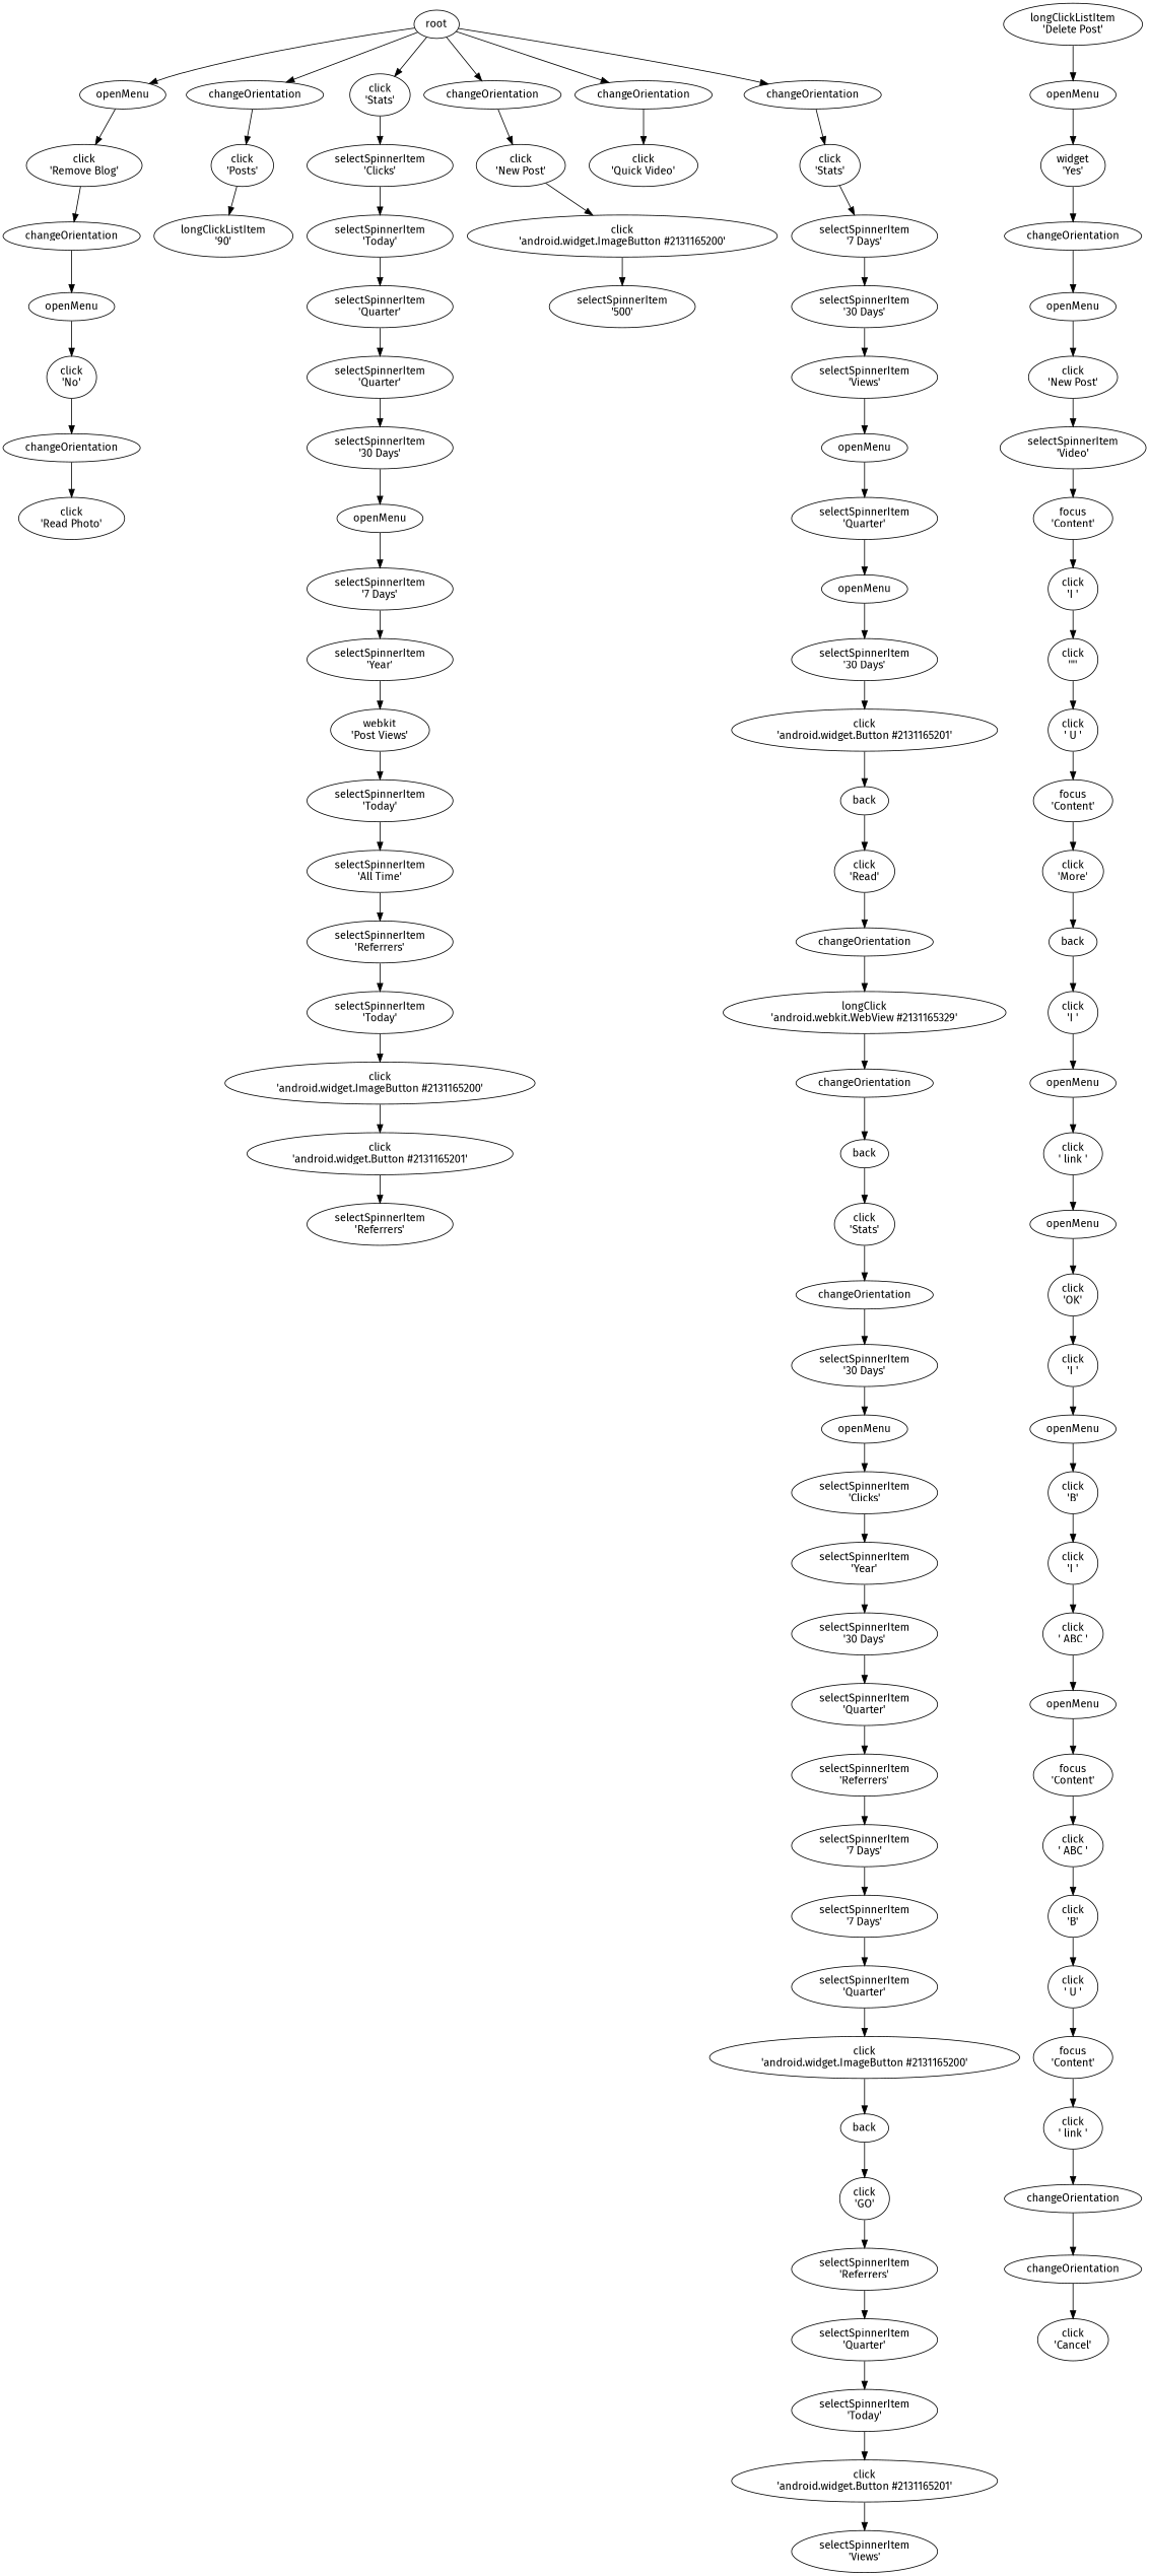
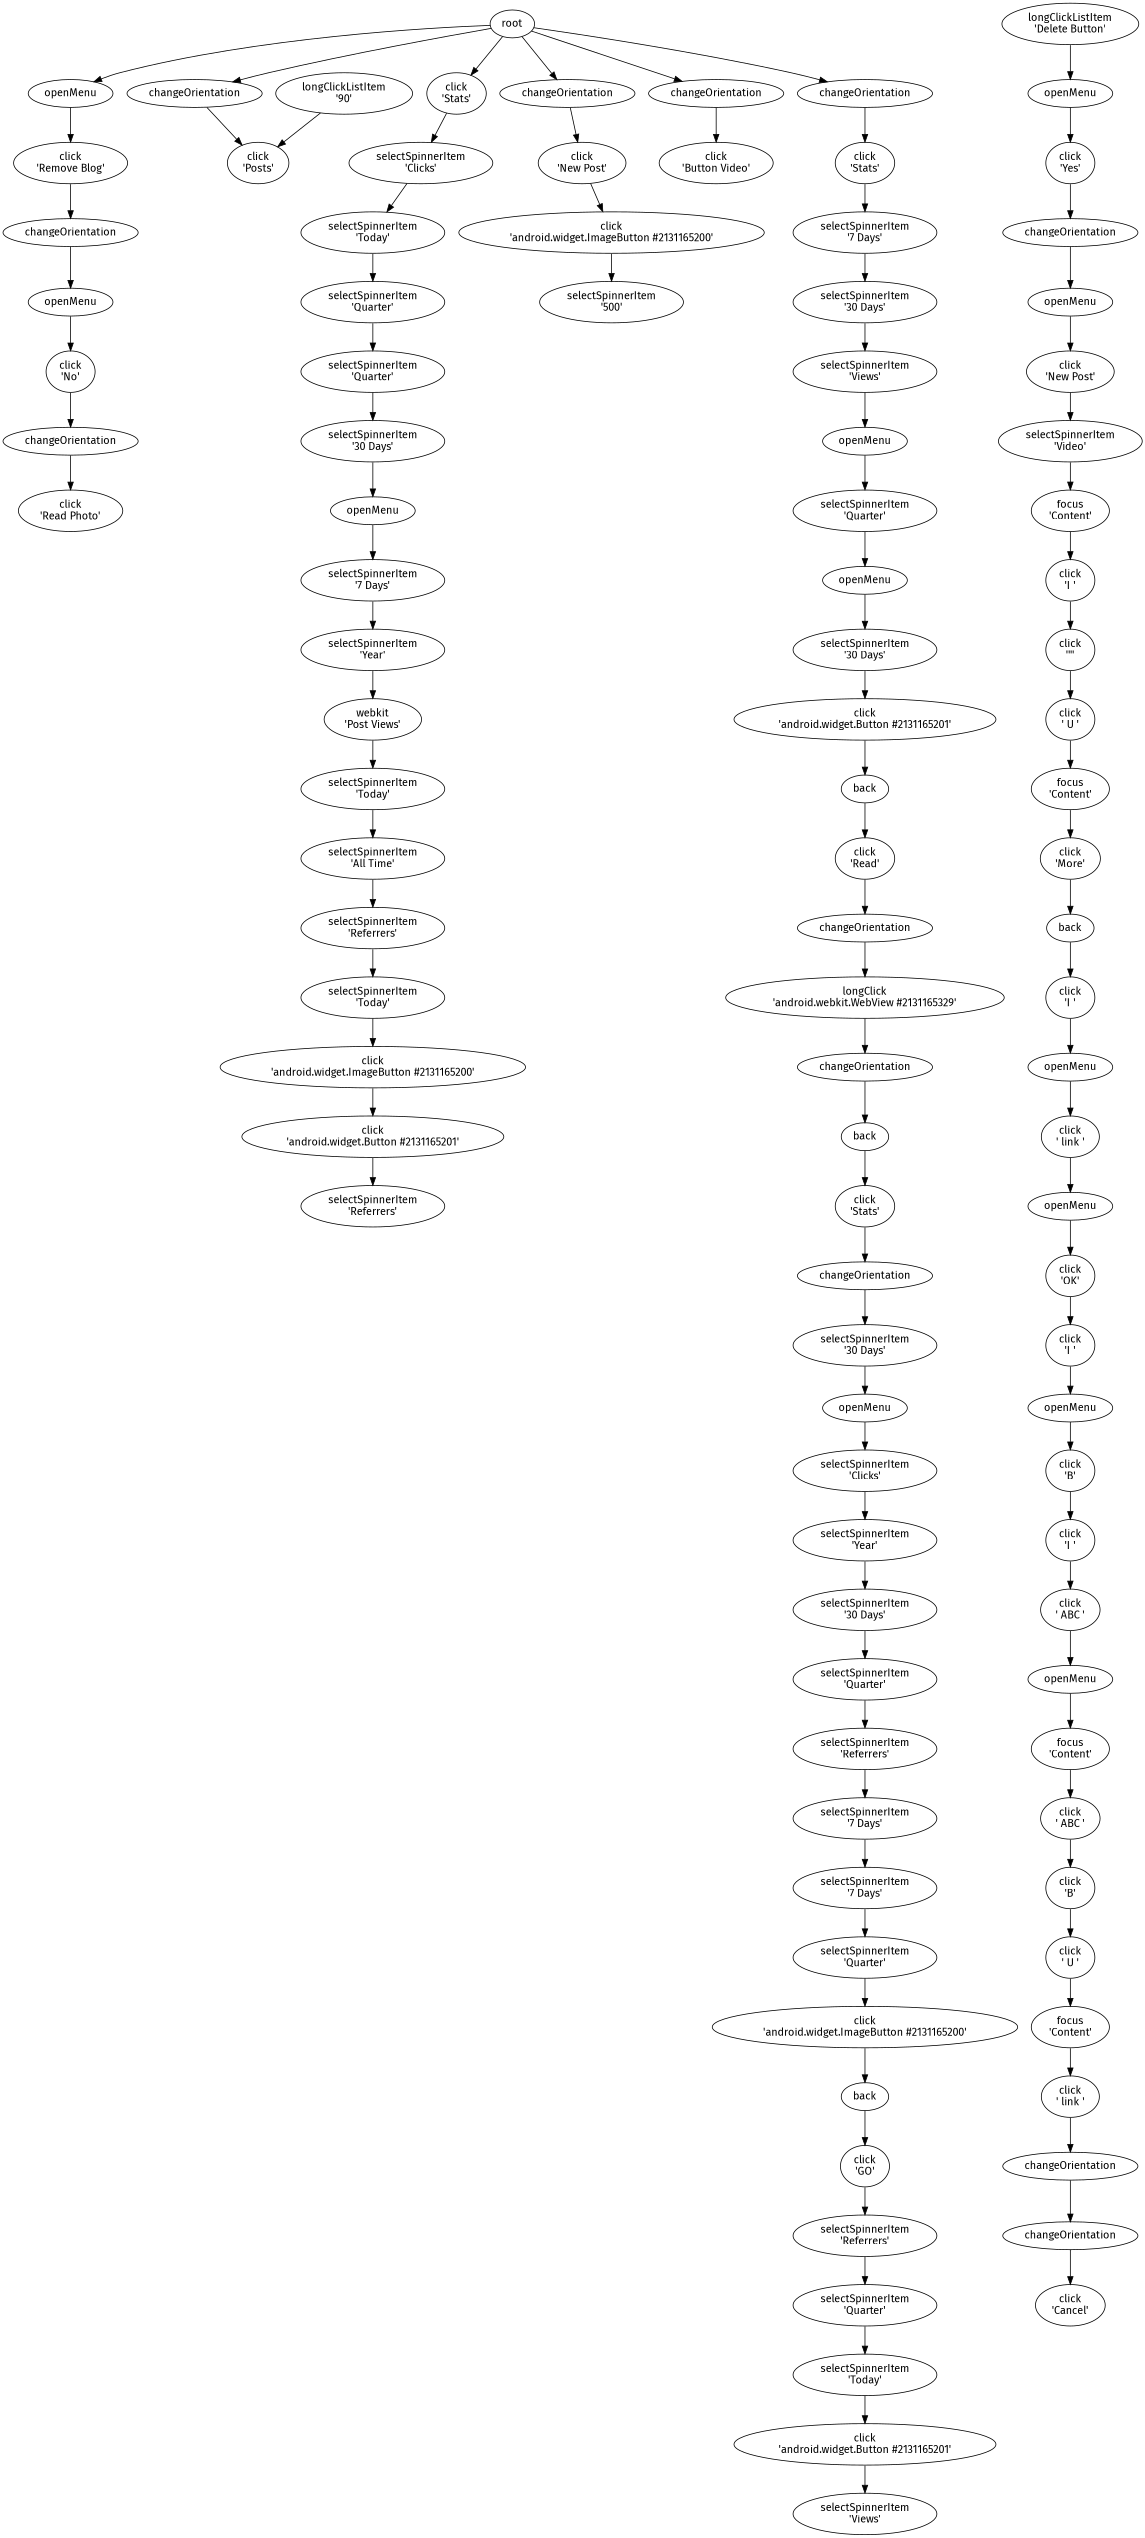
  digraph {
    fontname="Fira Sans"
    node [fontname="Fira Sans"]
    edge [fontname="Fira Sans"]
    n1 [label=openMenu]
    n2 [label="click\n'Remove Blog'"]
    root
    n4 [label=changeOrientation]
    n5 [label="click\n'Stats'"]
    n6 [label=changeOrientation]
    n7 [label=changeOrientation]
    n8 [label=changeOrientation]
    n9 [label="click\n'Posts'"]
    n10 [label="selectSpinnerItem\n'Clicks'"]
    n11 [label="click\n'New Post'"]
-   n12 [label="click\n'Quick Video'"]
+   n12 [label="click\n'Button Video'"]
    n13 [label="click\n'Stats'"]
    n14 [label=changeOrientation]
    n15 [label=openMenu]
    n16 [label="click\n'No'"]
    n17 [label=changeOrientation]
    n18 [label="click\n'Read Photo'"]
    n19 [label="longClickListItem\n'90'"]
-   n20 [label="longClickListItem\n'Delete Post'"]
+   n20 [label="longClickListItem\n'Delete Button'"]
    n21 [label=openMenu]
-   n22 [label="widget\n'Yes'"]
+   n22 [label="click\n'Yes'"]
    n23 [label=changeOrientation]
    n24 [label=openMenu]
    n25 [label="click\n'New Post'"]
    n26 [label="selectSpinnerItem\n'Video'"]
    n27 [label="focus\n'Content'"]
    n28 [label="click\n'I '"]
    n29 [label="click\n'\"'"]
    n30 [label="click\n' U '"]
    n31 [label="focus\n'Content'"]
    n32 [label="click\n'More'"]
    n33 [label=back]
    n34 [label="click\n'I '"]
    n35 [label=openMenu]
    n36 [label="click\n' link '"]
    n37 [label=openMenu]
    n38 [label="click\n'OK'"]
    n39 [label="click\n'I '"]
    n40 [label=openMenu]
    n41 [label="click\n'B'"]
    n42 [label="click\n'I '"]
    n43 [label="click\n' ABC '"]
    n44 [label=openMenu]
    n45 [label="focus\n'Content'"]
    n46 [label="click\n' ABC '"]
    n47 [label="click\n'B'"]
    n48 [label="click\n' U '"]
    n49 [label="focus\n'Content'"]
    n50 [label="click\n' link '"]
    n51 [label=changeOrientation]
    n52 [label=changeOrientation]
    n53 [label="click\n'Cancel'"]
    n54 [label="selectSpinnerItem\n'Today'"]
    n55 [label="selectSpinnerItem\n'Quarter'"]
    n56 [label="selectSpinnerItem\n'Quarter'"]
    n57 [label="selectSpinnerItem\n'30 Days'"]
    n58 [label=openMenu]
    n59 [label="selectSpinnerItem\n'7 Days'"]
    n60 [label="selectSpinnerItem\n'Year'"]
    n61 [label="webkit\n'Post Views'"]
    n62 [label="selectSpinnerItem\n'Today'"]
    n63 [label="selectSpinnerItem\n'All Time'"]
    n64 [label="selectSpinnerItem\n'Referrers'"]
    n65 [label="selectSpinnerItem\n'Today'"]
    n66 [label="click\n'android.widget.ImageButton #2131165200'"]
    n67 [label="click\n'android.widget.Button #2131165201'"]
    n68 [label="selectSpinnerItem\n'Referrers'"]
    n69 [label="click\n'android.widget.ImageButton #2131165200'"]
    n70 [label="selectSpinnerItem\n'500'"]
    n71 [label="selectSpinnerItem\n'7 Days'"]
    n72 [label="selectSpinnerItem\n'30 Days'"]
    n73 [label="selectSpinnerItem\n'Views'"]
    n74 [label=openMenu]
    n75 [label="selectSpinnerItem\n'Quarter'"]
    n76 [label=openMenu]
    n77 [label="selectSpinnerItem\n'30 Days'"]
    n78 [label="click\n'android.widget.Button #2131165201'"]
    n79 [label=back]
    n80 [label="click\n'Read'"]
    n81 [label=changeOrientation]
    n82 [label="longClick\n'android.webkit.WebView #2131165329'"]
    n83 [label=changeOrientation]
    n84 [label=back]
    n85 [label="click\n'Stats'"]
    n86 [label=changeOrientation]
    n87 [label="selectSpinnerItem\n'30 Days'"]
    n88 [label=openMenu]
    n89 [label="selectSpinnerItem\n'Clicks'"]
    n90 [label="selectSpinnerItem\n'Year'"]
    n91 [label="selectSpinnerItem\n'30 Days'"]
    n92 [label="selectSpinnerItem\n'Quarter'"]
    n93 [label="selectSpinnerItem\n'Referrers'"]
    n94 [label="selectSpinnerItem\n'7 Days'"]
    n95 [label="selectSpinnerItem\n'7 Days'"]
    n96 [label="selectSpinnerItem\n'Quarter'"]
    n97 [label="click\n'android.widget.ImageButton #2131165200'"]
    n98 [label=back]
    n99 [label="click\n'GO'"]
    n100 [label="selectSpinnerItem\n'Referrers'"]
    n101 [label="selectSpinnerItem\n'Quarter'"]
    n102 [label="selectSpinnerItem\n'Today'"]
    n103 [label="click\n'android.widget.Button #2131165201'"]
    n104 [label="selectSpinnerItem\n'Views'"]
    n1 -> n2
    n2 -> n14
    root -> n1
    root -> n4
    root -> n5
    root -> n6
    root -> n7
    root -> n8
    n4 -> n9
    n5 -> n10
    n6 -> n11
    n7 -> n12
    n8 -> n13
-   n9 -> n19
+   n19 -> n9
    n10 -> n54
    n11 -> n69
    n13 -> n71
    n14 -> n15
    n15 -> n16
    n16 -> n17
    n17 -> n18
    n20 -> n21
    n21 -> n22
    n22 -> n23
    n23 -> n24
    n24 -> n25
    n25 -> n26
    n26 -> n27
    n27 -> n28
    n28 -> n29
    n29 -> n30
    n30 -> n31
    n31 -> n32
    n32 -> n33
    n33 -> n34
    n34 -> n35
    n35 -> n36
    n36 -> n37
    n37 -> n38
    n38 -> n39
    n39 -> n40
    n40 -> n41
    n41 -> n42
    n42 -> n43
    n43 -> n44
    n44 -> n45
    n45 -> n46
    n46 -> n47
    n47 -> n48
    n48 -> n49
    n49 -> n50
    n50 -> n51
    n51 -> n52
    n52 -> n53
    n54 -> n55
    n55 -> n56
    n56 -> n57
    n57 -> n58
    n58 -> n59
    n59 -> n60
    n60 -> n61
    n61 -> n62
    n62 -> n63
    n63 -> n64
    n64 -> n65
    n65 -> n66
    n66 -> n67
    n67 -> n68
    n69 -> n70
    n71 -> n72
    n72 -> n73
    n73 -> n74
    n74 -> n75
    n75 -> n76
    n76 -> n77
    n77 -> n78
    n78 -> n79
    n79 -> n80
    n80 -> n81
    n81 -> n82
    n82 -> n83
    n83 -> n84
    n84 -> n85
    n85 -> n86
    n86 -> n87
    n87 -> n88
    n88 -> n89
    n89 -> n90
    n90 -> n91
    n91 -> n92
    n92 -> n93
    n93 -> n94
    n94 -> n95
    n95 -> n96
    n96 -> n97
    n97 -> n98
    n98 -> n99
    n99 -> n100
    n100 -> n101
    n101 -> n102
    n102 -> n103
    n103 -> n104
  }
